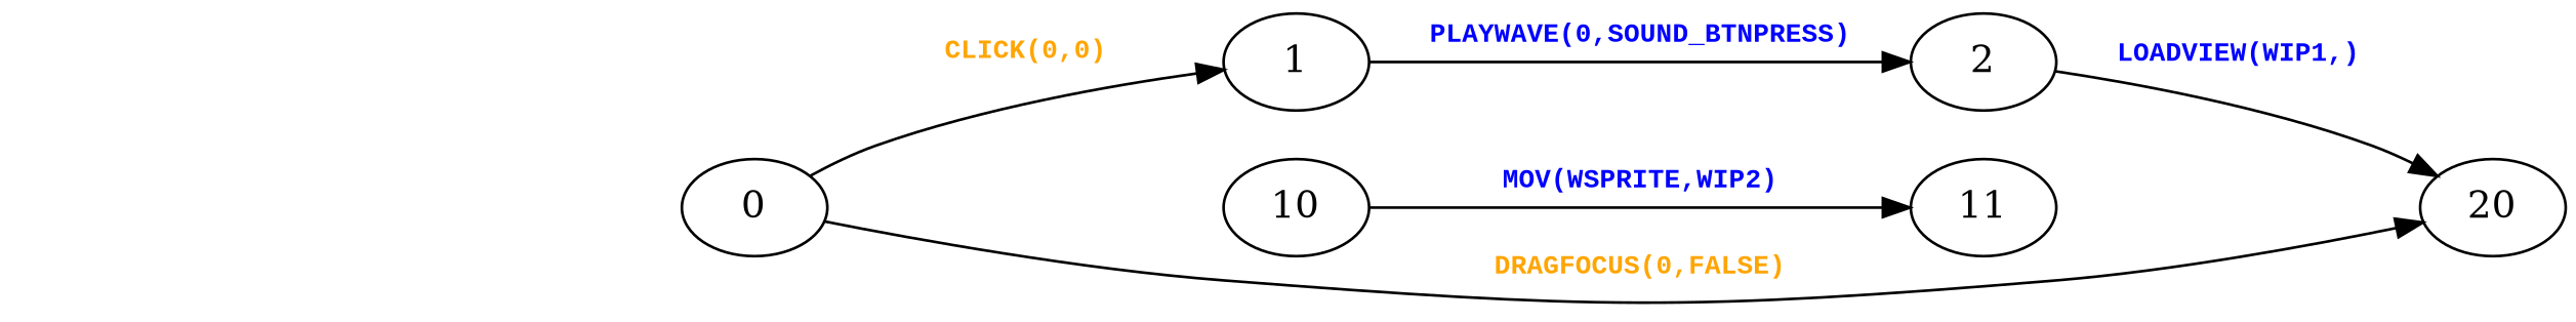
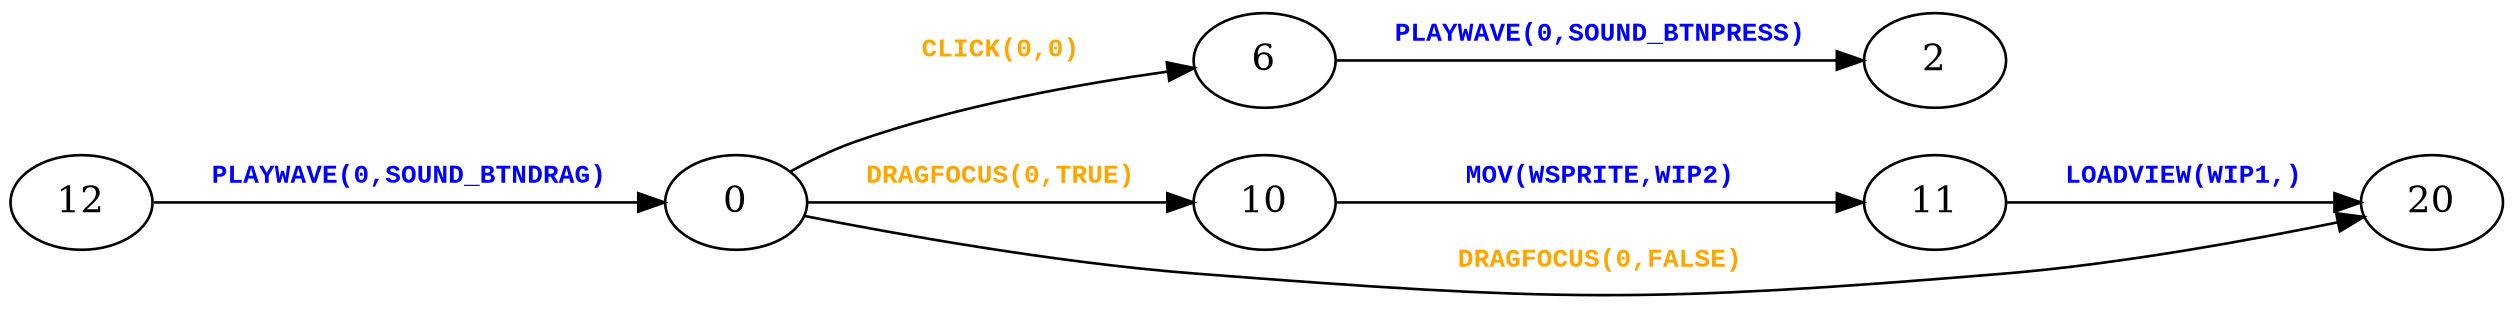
  digraph {
    rankdir=LR
    node [shape=oval]
    edge [fontcolor=blue]
    0
-   1
+   1 [label=6]
    10
    20
    2
    11
+   12
    0 -> 1 [fontcolor=orange label=< <table border="0"><tr><td><font face="Courier New" point-size="10"><b>CLICK(0,0)<br align="left"/></b></font></td></tr> </table>>]
+   0 -> 10 [fontcolor=orange label=< <table border="0"><tr><td><font face="Courier New" point-size="10"><b>DRAGFOCUS(0,TRUE)<br align="left"/></b></font></td></tr> </table>>]
    0 -> 20 [fontcolor=orange label=< <table border="0"><tr><td><font face="Courier New" point-size="10"><b>DRAGFOCUS(0,FALSE)<br align="left"/></b></font></td></tr> </table>>]
    1 -> 2 [label=< <table border="0"><tr><td><font face="Courier New" point-size="10"><b>PLAYWAVE(0,SOUND_BTNPRESS)<br align="left"/></b></font></td></tr> </table>>]
    10 -> 11 [label=< <table border="0"><tr><td><font face="Courier New" point-size="10"><b>MOV(WSPRITE,WIP2)<br align="left"/></b></font></td></tr> </table>>]
-   2 -> 20 [label=< <table border="0"><tr><td><font face="Courier New" point-size="10"><b>LOADVIEW(WIP1,)<br align="left"/></b></font></td></tr> </table>>]
+   11 -> 20 [label=< <table border="0"><tr><td><font face="Courier New" point-size="10"><b>LOADVIEW(WIP1,)<br align="left"/></b></font></td></tr> </table>>]
+   12 -> 0 [label=< <table border="0"><tr><td><font face="Courier New" point-size="10"><b>PLAYWAVE(0,SOUND_BTNDRAG)<br align="left"/></b></font></td></tr> </table>>]
  }
